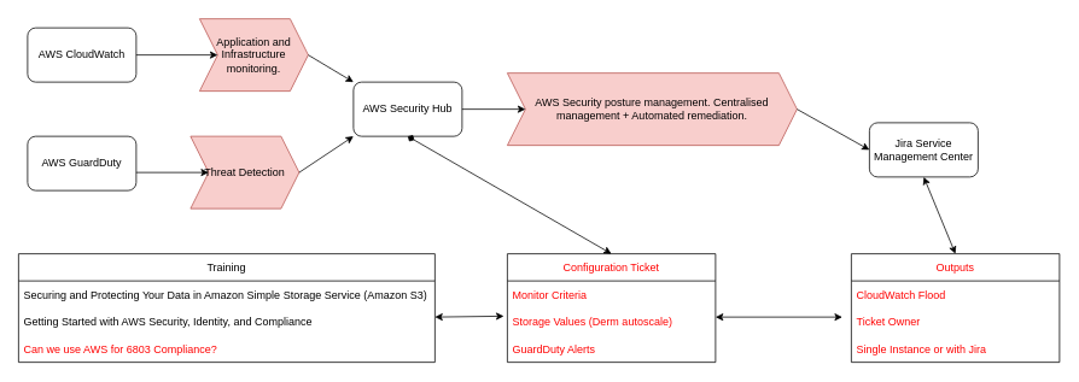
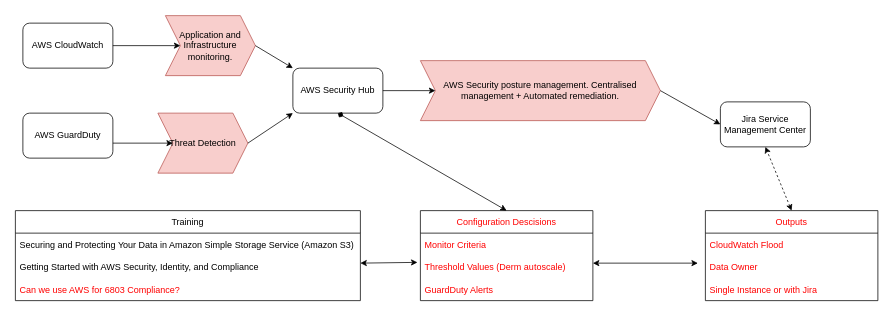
  <mxCell id="0" />
  <mxCell id="1" parent="0" />
  <mxCell id="2" value="AWS CloudWatch" style="rounded=1;whiteSpace=wrap;html=1;" vertex="1" parent="1"><mxGeometry x="30" y="30" width="120" height="60" as="geometry" /></mxCell>
  <mxCell id="3" value="AWS GuardDuty" style="rounded=1;whiteSpace=wrap;html=1;" vertex="1" parent="1"><mxGeometry x="30" y="150" width="120" height="60" as="geometry" /></mxCell>
  <mxCell id="4" value="Application and Infrastructure monitoring." style="shape=step;perimeter=stepPerimeter;whiteSpace=wrap;html=1;fixedSize=1;fillColor=#f8cecc;strokeColor=#b85450;" vertex="1" parent="1"><mxGeometry x="220" y="20" width="120" height="80" as="geometry" /></mxCell>
  <mxCell id="5" value="AWS Security Hub" style="rounded=1;whiteSpace=wrap;html=1;" vertex="1" parent="1"><mxGeometry x="390" y="90" width="120" height="60" as="geometry" /></mxCell>
  <mxCell id="6" value="Threat Detection" style="shape=step;perimeter=stepPerimeter;whiteSpace=wrap;html=1;fixedSize=1;fillColor=#f8cecc;strokeColor=#b85450;" vertex="1" parent="1"><mxGeometry x="210" y="150" width="120" height="80" as="geometry" /></mxCell>
  <mxCell id="7" value="AWS Security posture management. Centralised management + Automated remediation." style="shape=step;perimeter=stepPerimeter;whiteSpace=wrap;html=1;fixedSize=1;rotation=0;fillColor=#f8cecc;strokeColor=#b85450;" vertex="1" parent="1"><mxGeometry x="560" y="80" width="320" height="80" as="geometry" /></mxCell>
  <mxCell id="8" value="Jira Service Management Center" style="rounded=1;whiteSpace=wrap;html=1;" vertex="1" parent="1"><mxGeometry x="960" y="135" width="120" height="60" as="geometry" /></mxCell>
  <mxCell id="9" value="" style="endArrow=classic;html=1;rounded=0;" edge="1" parent="1" target="4"><mxGeometry width="50" height="50" relative="1" as="geometry"><mxPoint x="150" y="60" as="sourcePoint" /><mxPoint x="200" y="10" as="targetPoint" /></mxGeometry></mxCell>
  <mxCell id="10" value="" style="endArrow=classic;html=1;rounded=0;" edge="1" parent="1" target="6"><mxGeometry width="50" height="50" relative="1" as="geometry"><mxPoint x="150" y="190" as="sourcePoint" /><mxPoint x="200" y="140" as="targetPoint" /></mxGeometry></mxCell>
  <mxCell id="11" value="" style="endArrow=classic;html=1;rounded=0;entryX=0;entryY=1;entryDx=0;entryDy=0;" edge="1" parent="1" target="5"><mxGeometry width="50" height="50" relative="1" as="geometry"><mxPoint x="330" y="190" as="sourcePoint" /><mxPoint x="380" y="140" as="targetPoint" /></mxGeometry></mxCell>
  <mxCell id="12" value="" style="endArrow=classic;html=1;rounded=0;entryX=0;entryY=0;entryDx=0;entryDy=0;" edge="1" parent="1" target="5"><mxGeometry width="50" height="50" relative="1" as="geometry"><mxPoint x="340" y="60" as="sourcePoint" /><mxPoint x="390" y="10" as="targetPoint" /></mxGeometry></mxCell>
  <mxCell id="13" value="" style="endArrow=classic;html=1;rounded=0;entryX=0;entryY=0.5;entryDx=0;entryDy=0;" edge="1" parent="1" target="7"><mxGeometry width="50" height="50" relative="1" as="geometry"><mxPoint x="510" y="120" as="sourcePoint" /><mxPoint x="560" y="70" as="targetPoint" /></mxGeometry></mxCell>
  <mxCell id="14" value="" style="endArrow=classic;html=1;rounded=0;entryX=0;entryY=0.5;entryDx=0;entryDy=0;" edge="1" parent="1" target="8"><mxGeometry width="50" height="50" relative="1" as="geometry"><mxPoint x="880" y="120" as="sourcePoint" /><mxPoint x="930" y="70" as="targetPoint" /></mxGeometry></mxCell>
  <mxCell id="15" value="Training" style="swimlane;fontStyle=0;childLayout=stackLayout;horizontal=1;startSize=30;horizontalStack=0;resizeParent=1;resizeParentMax=0;resizeLast=0;collapsible=1;marginBottom=0;" vertex="1" parent="1"><mxGeometry x="20" y="280" width="460" height="120" as="geometry" /></mxCell>
  <mxCell id="16" value="Securing and Protecting Your Data in Amazon Simple Storage Service (Amazon S3)" style="text;strokeColor=none;fillColor=none;align=left;verticalAlign=middle;spacingLeft=4;spacingRight=4;overflow=hidden;points=[[0,0.5],[1,0.5]];portConstraint=eastwest;rotatable=0;" vertex="1" parent="15"><mxGeometry y="30" width="460" height="30" as="geometry" /></mxCell>
  <mxCell id="17" value="Getting Started with AWS Security, Identity, and Compliance" style="text;strokeColor=none;fillColor=none;align=left;verticalAlign=middle;spacingLeft=4;spacingRight=4;overflow=hidden;points=[[0,0.5],[1,0.5]];portConstraint=eastwest;rotatable=0;" vertex="1" parent="15"><mxGeometry y="60" width="460" height="30" as="geometry" /></mxCell>
  <mxCell id="18" value="Can we use AWS for 6803 Compliance?" style="text;strokeColor=none;fillColor=none;align=left;verticalAlign=middle;spacingLeft=4;spacingRight=4;overflow=hidden;points=[[0,0.5],[1,0.5]];portConstraint=eastwest;rotatable=0;fontColor=#FF0000;" vertex="1" parent="15"><mxGeometry y="90" width="460" height="30" as="geometry" /></mxCell>
- <mxCell id="19" value="Configuration Ticket" style="swimlane;fontStyle=0;childLayout=stackLayout;horizontal=1;startSize=30;horizontalStack=0;resizeParent=1;resizeParentMax=0;resizeLast=0;collapsible=1;marginBottom=0;fontColor=#FF0000;" vertex="1" parent="1"><mxGeometry x="560" y="280" width="230" height="120" as="geometry" /></mxCell>
+ <mxCell id="19" value="Configuration Descisions" style="swimlane;fontStyle=0;childLayout=stackLayout;horizontal=1;startSize=30;horizontalStack=0;resizeParent=1;resizeParentMax=0;resizeLast=0;collapsible=1;marginBottom=0;fontColor=#FF0000;" vertex="1" parent="1"><mxGeometry x="560" y="280" width="230" height="120" as="geometry" /></mxCell>
  <mxCell id="20" value="Monitor Criteria" style="text;strokeColor=none;fillColor=none;align=left;verticalAlign=middle;spacingLeft=4;spacingRight=4;overflow=hidden;points=[[0,0.5],[1,0.5]];portConstraint=eastwest;rotatable=0;fontColor=#FF0000;" vertex="1" parent="19"><mxGeometry y="30" width="230" height="30" as="geometry" /></mxCell>
- <mxCell id="21" value="Storage Values (Derm autoscale)" style="text;strokeColor=none;fillColor=none;align=left;verticalAlign=middle;spacingLeft=4;spacingRight=4;overflow=hidden;points=[[0,0.5],[1,0.5]];portConstraint=eastwest;rotatable=0;fontColor=#FF0000;" vertex="1" parent="19"><mxGeometry y="60" width="230" height="30" as="geometry" /></mxCell>
+ <mxCell id="21" value="Threshold Values (Derm autoscale)" style="text;strokeColor=none;fillColor=none;align=left;verticalAlign=middle;spacingLeft=4;spacingRight=4;overflow=hidden;points=[[0,0.5],[1,0.5]];portConstraint=eastwest;rotatable=0;fontColor=#FF0000;" vertex="1" parent="19"><mxGeometry y="60" width="230" height="30" as="geometry" /></mxCell>
  <mxCell id="22" value="GuardDuty Alerts" style="text;strokeColor=none;fillColor=none;align=left;verticalAlign=middle;spacingLeft=4;spacingRight=4;overflow=hidden;points=[[0,0.5],[1,0.5]];portConstraint=eastwest;rotatable=0;fontColor=#FF0000;" vertex="1" parent="19"><mxGeometry y="90" width="230" height="30" as="geometry" /></mxCell>
  <mxCell id="23" value="Outputs" style="swimlane;fontStyle=0;childLayout=stackLayout;horizontal=1;startSize=30;horizontalStack=0;resizeParent=1;resizeParentMax=0;resizeLast=0;collapsible=1;marginBottom=0;fontColor=#FF0000;" vertex="1" parent="1"><mxGeometry x="940" y="280" width="230" height="120" as="geometry" /></mxCell>
  <mxCell id="24" value="CloudWatch Flood" style="text;strokeColor=none;fillColor=none;align=left;verticalAlign=middle;spacingLeft=4;spacingRight=4;overflow=hidden;points=[[0,0.5],[1,0.5]];portConstraint=eastwest;rotatable=0;fontColor=#FF0000;" vertex="1" parent="23"><mxGeometry y="30" width="230" height="30" as="geometry" /></mxCell>
- <mxCell id="25" value="Ticket Owner" style="text;strokeColor=none;fillColor=none;align=left;verticalAlign=middle;spacingLeft=4;spacingRight=4;overflow=hidden;points=[[0,0.5],[1,0.5]];portConstraint=eastwest;rotatable=0;fontColor=#FF0000;" vertex="1" parent="23"><mxGeometry y="60" width="230" height="30" as="geometry" /></mxCell>
+ <mxCell id="25" value="Data Owner" style="text;strokeColor=none;fillColor=none;align=left;verticalAlign=middle;spacingLeft=4;spacingRight=4;overflow=hidden;points=[[0,0.5],[1,0.5]];portConstraint=eastwest;rotatable=0;fontColor=#FF0000;" vertex="1" parent="23"><mxGeometry y="60" width="230" height="30" as="geometry" /></mxCell>
  <mxCell id="26" value="Single Instance or with Jira" style="text;strokeColor=none;fillColor=none;align=left;verticalAlign=middle;spacingLeft=4;spacingRight=4;overflow=hidden;points=[[0,0.5],[1,0.5]];portConstraint=eastwest;rotatable=0;fontColor=#FF0000;" vertex="1" parent="23"><mxGeometry y="90" width="230" height="30" as="geometry" /></mxCell>
  <mxCell id="27" value="" style="endArrow=classic;startArrow=classic;html=1;rounded=0;fontColor=#FF0000;entryX=-0.017;entryY=0.3;entryDx=0;entryDy=0;entryPerimeter=0;" edge="1" parent="1" target="21"><mxGeometry width="50" height="50" relative="1" as="geometry"><mxPoint x="480" y="350" as="sourcePoint" /><mxPoint x="530" y="300" as="targetPoint" /></mxGeometry></mxCell>
  <mxCell id="28" value="" style="endArrow=classic;startArrow=classic;html=1;rounded=0;fontColor=#FF0000;" edge="1" parent="1"><mxGeometry width="50" height="50" relative="1" as="geometry"><mxPoint x="790" y="350" as="sourcePoint" /><mxPoint x="930" y="350" as="targetPoint" /></mxGeometry></mxCell>
  <mxCell id="29" value="" style="endArrow=diamond;startArrow=classic;html=1;rounded=0;fontColor=#FF0000;exitX=0.5;exitY=0;exitDx=0;exitDy=0;entryX=0.5;entryY=1;entryDx=0;entryDy=0;" edge="1" parent="1" source="19" target="5"><mxGeometry width="50" height="50" relative="1" as="geometry"><mxPoint x="570" y="250" as="sourcePoint" /><mxPoint x="620" y="200" as="targetPoint" /></mxGeometry></mxCell>
- <mxCell id="30" value="" style="endArrow=classic;startArrow=classic;html=1;rounded=0;fontColor=#FF0000;exitX=0.5;exitY=0;exitDx=0;exitDy=0;entryX=0.5;entryY=1;entryDx=0;entryDy=0;" edge="1" parent="1" source="23" target="8"><mxGeometry width="50" height="50" relative="1" as="geometry"><mxPoint x="1020" y="250" as="sourcePoint" /><mxPoint x="1070" y="200" as="targetPoint" /></mxGeometry></mxCell>
+ <mxCell id="30" value="" style="endArrow=classic;startArrow=classic;html=1;rounded=0;fontColor=#FF0000;exitX=0.5;exitY=0;exitDx=0;exitDy=0;entryX=0.5;entryY=1;entryDx=0;entryDy=0;dashed=1;" edge="1" parent="1" source="23" target="8"><mxGeometry width="50" height="50" relative="1" as="geometry"><mxPoint x="1020" y="250" as="sourcePoint" /><mxPoint x="1070" y="200" as="targetPoint" /></mxGeometry></mxCell>
